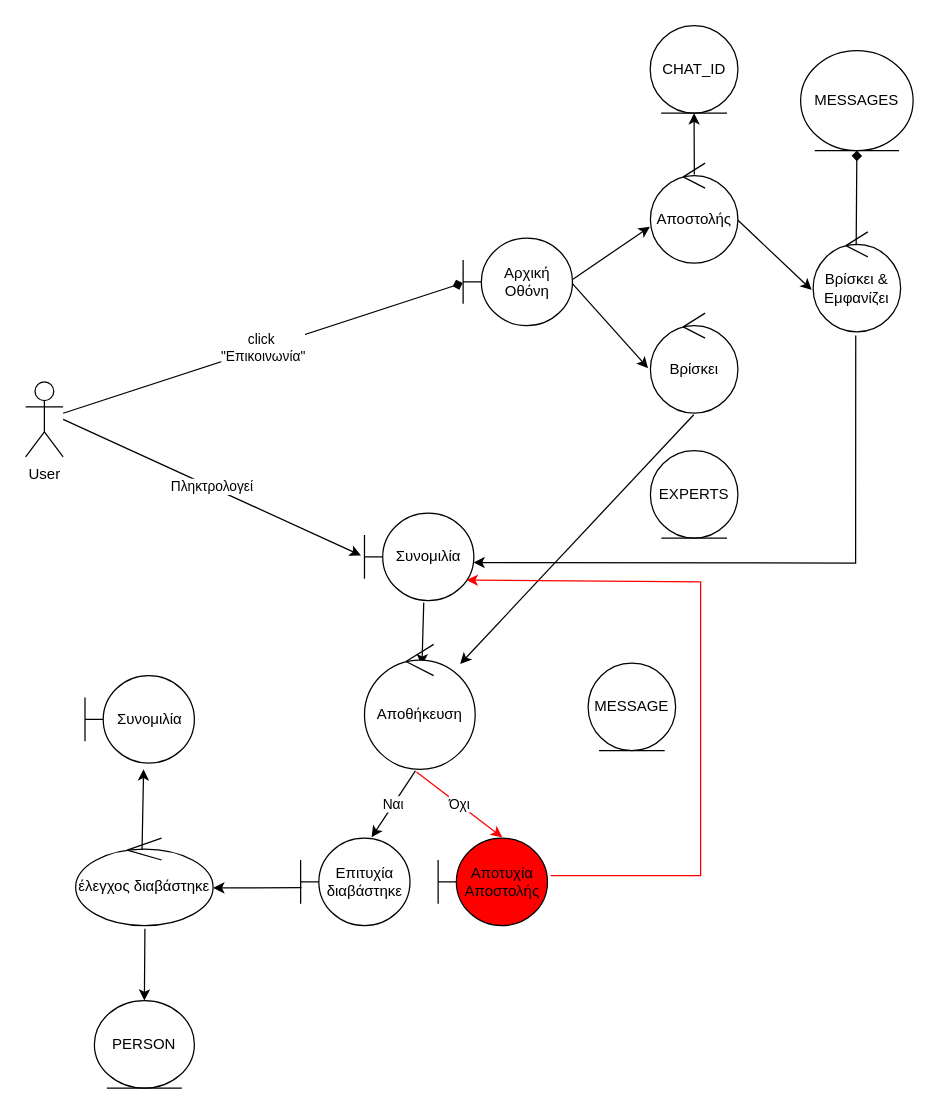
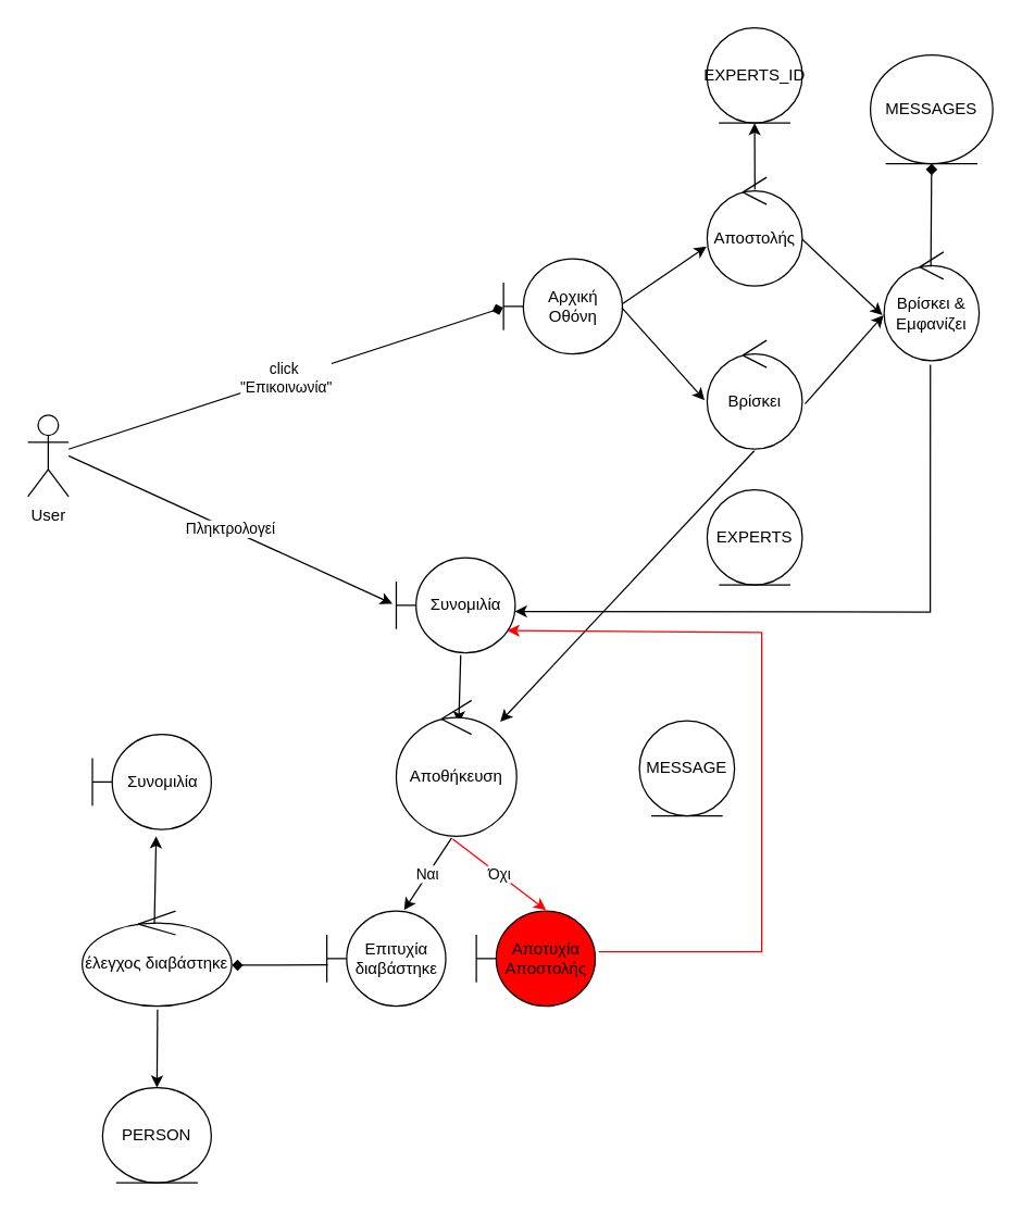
  <mxCell id="0" />
  <mxCell id="1" parent="0" />
  <mxCell id="2" value="User" style="shape=umlActor;verticalLabelPosition=bottom;verticalAlign=top;html=1;outlineConnect=0;" vertex="1" parent="1"><mxGeometry x="20" y="305" width="30" height="60" as="geometry" /></mxCell>
  <mxCell id="3" value="Αρχική Οθόνη" style="shape=umlBoundary;whiteSpace=wrap;html=1;" vertex="1" parent="1"><mxGeometry x="370" y="190" width="87.5" height="70" as="geometry" /></mxCell>
  <mxCell id="4" value="click&amp;nbsp;&lt;div&gt;&quot;Επικοινωνία&quot;&lt;/div&gt;" style="endArrow=diamond;html=1;rounded=0;entryX=-0.004;entryY=0.513;entryDx=0;entryDy=0;entryPerimeter=0;" edge="1" parent="1" source="2" target="3"><mxGeometry width="50" height="50" relative="1" as="geometry"><mxPoint x="600" y="475" as="sourcePoint" /><mxPoint x="650" y="425" as="targetPoint" /></mxGeometry></mxCell>
  <mxCell id="5" value="Συνομιλία" style="shape=umlBoundary;whiteSpace=wrap;html=1;" vertex="1" parent="1"><mxGeometry x="291.08" y="410" width="87.5" height="70" as="geometry" /></mxCell>
  <mxCell id="6" value="Πληκτρολογεί" style="endArrow=classic;html=1;rounded=0;entryX=-0.032;entryY=0.483;entryDx=0;entryDy=0;entryPerimeter=0;" edge="1" parent="1" target="5"><mxGeometry width="50" height="50" relative="1" as="geometry"><mxPoint x="50" y="335" as="sourcePoint" /><mxPoint x="120" y="505" as="targetPoint" /></mxGeometry></mxCell>
  <mxCell id="7" value="" style="endArrow=classic;html=1;rounded=0;exitX=1.004;exitY=0.47;exitDx=0;exitDy=0;exitPerimeter=0;entryX=-0.006;entryY=0.636;entryDx=0;entryDy=0;entryPerimeter=0;" edge="1" parent="1" source="3" target="17"><mxGeometry width="50" height="50" relative="1" as="geometry"><mxPoint x="472.83" y="225" as="sourcePoint" /><mxPoint x="490" y="160" as="targetPoint" /></mxGeometry></mxCell>
  <mxCell id="8" value="" style="endArrow=classic;html=1;rounded=0;exitX=0.995;exitY=0.514;exitDx=0;exitDy=0;exitPerimeter=0;entryX=-0.027;entryY=0.55;entryDx=0;entryDy=0;entryPerimeter=0;" edge="1" parent="1" source="3" target="10"><mxGeometry width="50" height="50" relative="1" as="geometry"><mxPoint x="469.83" y="261" as="sourcePoint" /><mxPoint x="509.83" y="260" as="targetPoint" /></mxGeometry></mxCell>
  <mxCell id="9" value="Βρίσκει &amp;amp; Εμφανίζει" style="ellipse;shape=umlControl;whiteSpace=wrap;html=1;" vertex="1" parent="1"><mxGeometry x="650" y="185" width="70" height="80" as="geometry" /></mxCell>
  <mxCell id="10" value="Βρίσκει" style="ellipse;shape=umlControl;whiteSpace=wrap;html=1;" vertex="1" parent="1"><mxGeometry x="519.83" y="250" width="70" height="80" as="geometry" /></mxCell>
  <mxCell id="11" value="MESSAGES" style="ellipse;shape=umlEntity;whiteSpace=wrap;html=1;" vertex="1" parent="1"><mxGeometry x="640" y="40" width="90" height="80" as="geometry" /></mxCell>
  <mxCell id="12" value="" style="endArrow=diamond;html=1;rounded=0;exitX=0.492;exitY=0.135;exitDx=0;exitDy=0;exitPerimeter=0;entryX=0.5;entryY=1;entryDx=0;entryDy=0;" edge="1" parent="1" source="9" target="11"><mxGeometry width="50" height="50" relative="1" as="geometry"><mxPoint x="709.83" y="180" as="sourcePoint" /><mxPoint x="759.83" y="130" as="targetPoint" /></mxGeometry></mxCell>
  <mxCell id="13" value="EXPERTS" style="ellipse;shape=umlEntity;whiteSpace=wrap;html=1;" vertex="1" parent="1"><mxGeometry x="519.83" y="360" width="70" height="70" as="geometry" /></mxCell>
  <mxCell id="14" value="" style="endArrow=classic;html=1;rounded=0;exitX=0.495;exitY=1.016;exitDx=0;exitDy=0;exitPerimeter=0;" edge="1" parent="1" source="10" target="22"><mxGeometry width="50" height="50" relative="1" as="geometry"><mxPoint x="649.83" y="280" as="sourcePoint" /><mxPoint x="699.83" y="230" as="targetPoint" /></mxGeometry></mxCell>
  <mxCell id="15" value="" style="endArrow=classic;html=1;rounded=0;exitX=0.998;exitY=0.569;exitDx=0;exitDy=0;exitPerimeter=0;entryX=-0.017;entryY=0.581;entryDx=0;entryDy=0;entryPerimeter=0;" edge="1" parent="1" source="17" target="9"><mxGeometry width="50" height="50" relative="1" as="geometry"><mxPoint x="620" y="170" as="sourcePoint" /><mxPoint x="650" y="190" as="targetPoint" /></mxGeometry></mxCell>
+ <mxCell id="16" value="" style="endArrow=classic;html=1;rounded=0;exitX=1.029;exitY=0.585;exitDx=0;exitDy=0;exitPerimeter=0;entryX=-0.005;entryY=0.581;entryDx=0;entryDy=0;entryPerimeter=0;" edge="1" parent="1" source="10" target="9"><mxGeometry width="50" height="50" relative="1" as="geometry"><mxPoint x="669.83" y="190" as="sourcePoint" /><mxPoint x="660" y="260" as="targetPoint" /></mxGeometry></mxCell>
  <mxCell id="17" value="Αποστολής" style="ellipse;shape=umlControl;whiteSpace=wrap;html=1;" vertex="1" parent="1"><mxGeometry x="519.83" y="130" width="70" height="80" as="geometry" /></mxCell>
- <mxCell id="18" value="CHAT_ID" style="ellipse;shape=umlEntity;whiteSpace=wrap;html=1;" vertex="1" parent="1"><mxGeometry x="519.66" width="70.17" height="70" as="geometry" y="20" /></mxCell>
+ <mxCell id="18" value="EXPERTS_ID" style="ellipse;shape=umlEntity;whiteSpace=wrap;html=1;" vertex="1" parent="1"><mxGeometry x="519.66" width="70.17" height="70" as="geometry" y="20" /></mxCell>
  <mxCell id="19" value="" style="endArrow=classic;html=1;rounded=0;entryX=0.5;entryY=1;entryDx=0;entryDy=0;exitX=0.502;exitY=0.114;exitDx=0;exitDy=0;exitPerimeter=0;" edge="1" parent="1" source="17" target="18"><mxGeometry width="50" height="50" relative="1" as="geometry"><mxPoint x="670" y="140" as="sourcePoint" /><mxPoint x="564.83" y="110" as="targetPoint" /></mxGeometry></mxCell>
  <mxCell id="20" value="" style="endArrow=classic;html=1;rounded=0;entryX=0.997;entryY=0.565;entryDx=0;entryDy=0;entryPerimeter=0;exitX=0.487;exitY=1.036;exitDx=0;exitDy=0;exitPerimeter=0;" edge="1" parent="1" source="9" target="5"><mxGeometry width="50" height="50" relative="1" as="geometry"><mxPoint x="770" y="230" as="sourcePoint" /><mxPoint x="380" y="450" as="targetPoint" /><Array as="points"><mxPoint x="684" y="450" /></Array></mxGeometry></mxCell>
  <mxCell id="21" value="" style="endArrow=classic;html=1;rounded=0;exitX=0.542;exitY=1.023;exitDx=0;exitDy=0;exitPerimeter=0;entryX=0.519;entryY=0.168;entryDx=0;entryDy=0;entryPerimeter=0;" edge="1" parent="1" source="5" target="22"><mxGeometry width="50" height="50" relative="1" as="geometry"><mxPoint x="520" y="580" as="sourcePoint" /><mxPoint x="440" y="650" as="targetPoint" /></mxGeometry></mxCell>
  <mxCell id="22" value="Αποθήκευση" style="ellipse;shape=umlControl;whiteSpace=wrap;html=1;" vertex="1" parent="1"><mxGeometry x="291.08" y="515" width="88.58" height="100" as="geometry" /></mxCell>
  <mxCell id="23" value="Όχι" style="endArrow=classic;html=1;rounded=0;exitX=0.47;exitY=1.021;exitDx=0;exitDy=0;exitPerimeter=0;entryX=0.586;entryY=-0.01;entryDx=0;entryDy=0;entryPerimeter=0;strokeColor=#FF0000;" edge="1" parent="1" source="22" target="24"><mxGeometry width="50" height="50" relative="1" as="geometry"><mxPoint x="420" y="660" as="sourcePoint" /><mxPoint x="620" y="690" as="targetPoint" /></mxGeometry></mxCell>
  <mxCell id="24" value="Αποτυχία Αποστολής" style="shape=umlBoundary;whiteSpace=wrap;html=1;fillColor=#FF0000;" vertex="1" parent="1"><mxGeometry x="350" y="670" width="87.5" height="70" as="geometry" /></mxCell>
  <mxCell id="25" value="Ναι" style="endArrow=classic;html=1;rounded=0;exitX=0.46;exitY=1.012;exitDx=0;exitDy=0;exitPerimeter=0;entryX=0.649;entryY=-0.009;entryDx=0;entryDy=0;entryPerimeter=0;" edge="1" parent="1" source="22" target="31"><mxGeometry x="-0.003" width="50" height="50" relative="1" as="geometry"><mxPoint x="330" y="610" as="sourcePoint" /><mxPoint x="280" y="680" as="targetPoint" /><Array as="points" /><mxPoint as="offset" /></mxGeometry></mxCell>
  <mxCell id="26" value="έλεγχος διαβάστηκε" style="ellipse;shape=umlControl;whiteSpace=wrap;html=1;" vertex="1" parent="1"><mxGeometry x="60" y="670" width="110" height="70" as="geometry" /></mxCell>
  <mxCell id="27" value="PERSON" style="ellipse;shape=umlEntity;whiteSpace=wrap;html=1;" vertex="1" parent="1"><mxGeometry x="75" y="800" width="80" height="70" as="geometry" /></mxCell>
  <mxCell id="28" value="" style="endArrow=classic;html=1;rounded=0;exitX=0.504;exitY=1.035;exitDx=0;exitDy=0;exitPerimeter=0;" edge="1" parent="1" source="26" target="27"><mxGeometry width="50" height="50" relative="1" as="geometry"><mxPoint x="553.75" y="1040" as="sourcePoint" /><mxPoint x="603.75" y="990" as="targetPoint" /></mxGeometry></mxCell>
  <mxCell id="29" value="MESSAGE" style="ellipse;shape=umlEntity;whiteSpace=wrap;html=1;" vertex="1" parent="1"><mxGeometry x="470" y="530" width="70" height="70" as="geometry" /></mxCell>
  <mxCell id="30" value="" style="endArrow=classic;html=1;rounded=0;exitX=0.483;exitY=0.135;exitDx=0;exitDy=0;exitPerimeter=0;entryX=0.536;entryY=1.071;entryDx=0;entryDy=0;entryPerimeter=0;" edge="1" parent="1" source="26" target="33"><mxGeometry width="50" height="50" relative="1" as="geometry"><mxPoint x="190" y="730" as="sourcePoint" /><mxPoint x="180" y="700" as="targetPoint" /><Array as="points" /></mxGeometry></mxCell>
  <mxCell id="31" value="Επιτυχία διαβάστηκε" style="shape=umlBoundary;whiteSpace=wrap;html=1;" vertex="1" parent="1"><mxGeometry x="240" y="670" width="87.5" height="70" as="geometry" /></mxCell>
- <mxCell id="32" value="" style="endArrow=classic;html=1;rounded=0;exitX=0.008;exitY=0.567;exitDx=0;exitDy=0;exitPerimeter=0;entryX=1.001;entryY=0.569;entryDx=0;entryDy=0;entryPerimeter=0;" edge="1" parent="1" source="31" target="26"><mxGeometry width="50" height="50" relative="1" as="geometry"><mxPoint x="480" y="610" as="sourcePoint" /><mxPoint x="530" y="560" as="targetPoint" /></mxGeometry></mxCell>
+ <mxCell id="32" value="" style="endArrow=diamond;html=1;rounded=0;exitX=0.008;exitY=0.567;exitDx=0;exitDy=0;exitPerimeter=0;entryX=1.001;entryY=0.569;entryDx=0;entryDy=0;entryPerimeter=0;" edge="1" parent="1" source="31" target="26"><mxGeometry width="50" height="50" relative="1" as="geometry"><mxPoint x="480" y="610" as="sourcePoint" /><mxPoint x="530" y="560" as="targetPoint" /></mxGeometry></mxCell>
  <mxCell id="33" value="Συνομιλία" style="shape=umlBoundary;whiteSpace=wrap;html=1;" vertex="1" parent="1"><mxGeometry x="67.5" y="540" width="87.5" height="70" as="geometry" /></mxCell>
  <mxCell id="34" value="" style="endArrow=classic;html=1;rounded=0;exitX=1.029;exitY=0.429;exitDx=0;exitDy=0;exitPerimeter=0;entryX=0.934;entryY=0.766;entryDx=0;entryDy=0;entryPerimeter=0;strokeColor=#FF0000;" edge="1" parent="1" source="24" target="5"><mxGeometry width="50" height="50" relative="1" as="geometry"><mxPoint x="480" y="510" as="sourcePoint" /><mxPoint x="530" y="460" as="targetPoint" /><Array as="points"><mxPoint x="560" y="700" /><mxPoint x="560" y="600" /><mxPoint x="560" y="465" /></Array></mxGeometry></mxCell>
